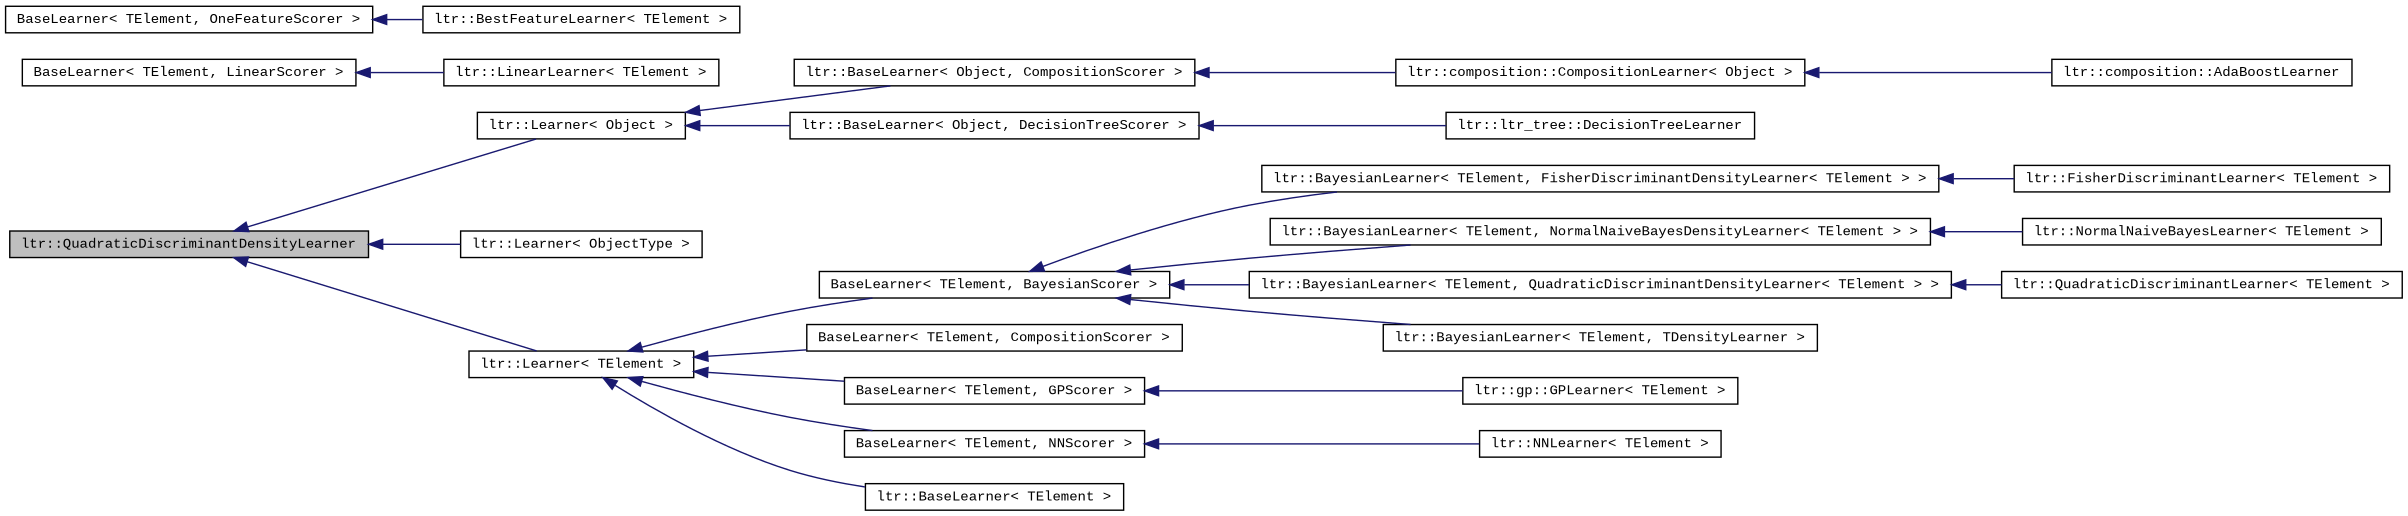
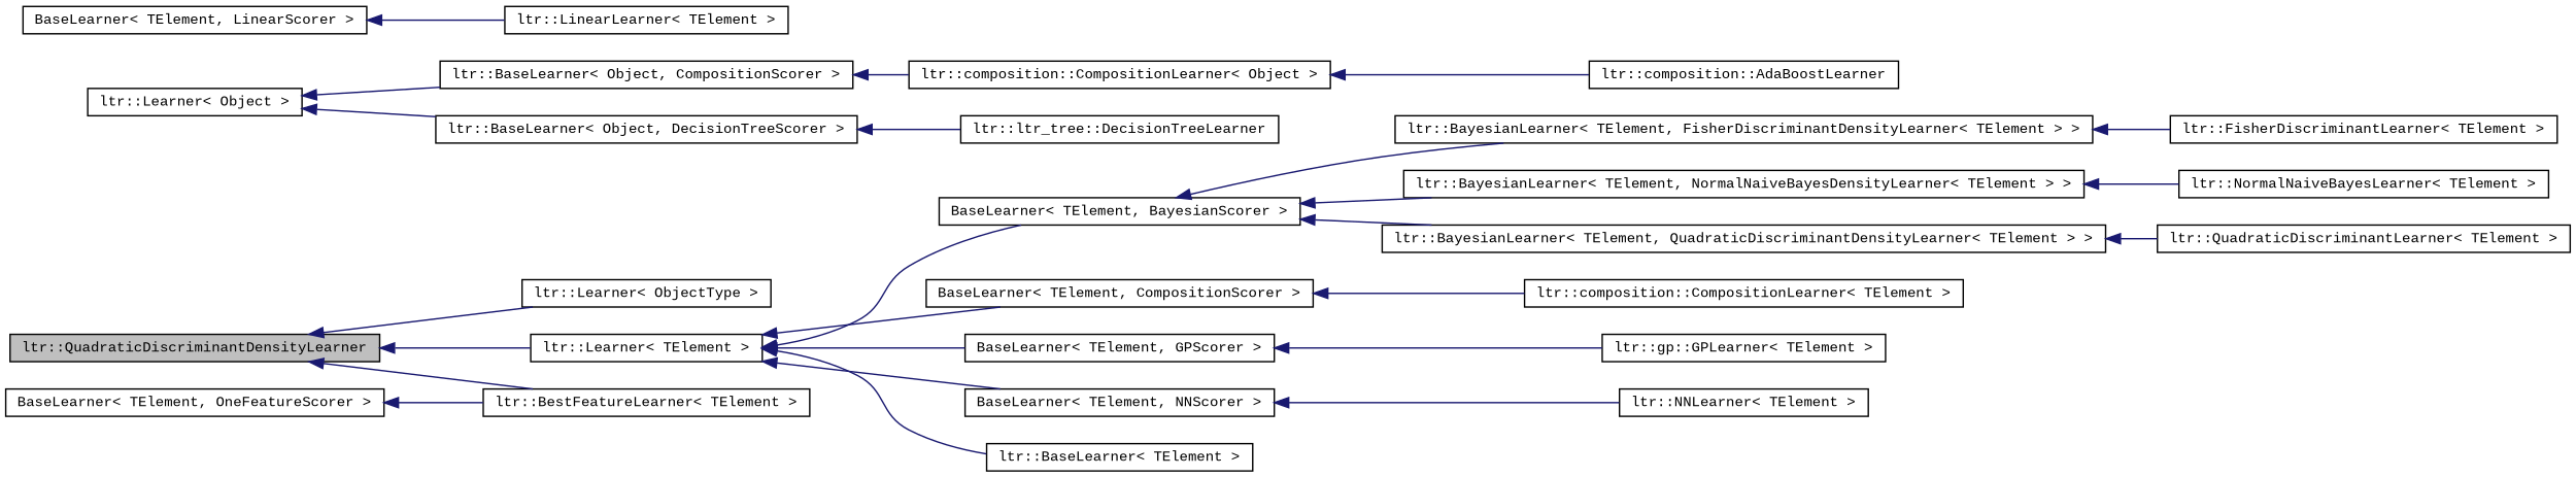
  digraph {
    fontname="Liberation Mono"
    rankdir=LR
    node [color=black fillcolor=white fontname="Liberation Mono" fontsize=10 shape=record style=filled]
    edge [color=midnightblue dir=back fontname="Liberation Mono" fontsize=10 labelfontname=Helvetica labelfontsize=10 style=solid]
    n1 [fillcolor=grey75 fontcolor=black height=0.2 label="ltr::QuadraticDiscriminantDensityLearner" width=0.4]
    n2 [height=0.2 label="ltr::Learner\< Object \>" width=0.4]
    n3 [height=0.2 label="ltr::Learner\< ObjectType \>" width=0.4]
    n4 [height=0.2 label="ltr::Learner\< TElement \>" width=0.4]
    n5 [height=0.2 label="ltr::BaseLearner\< Object, CompositionScorer \>" width=0.4]
    n6 [height=0.2 label="ltr::BaseLearner\< Object, DecisionTreeScorer \>" width=0.4]
    n7 [height=0.2 label="BaseLearner\< TElement, BayesianScorer \>" width=0.4]
    n8 [height=0.2 label="BaseLearner\< TElement, CompositionScorer \>" width=0.4]
    n9 [height=0.2 label="BaseLearner\< TElement, GPScorer \>" width=0.4]
    n10 [height=0.2 label="BaseLearner\< TElement, NNScorer \>" width=0.4]
    n11 [height=0.2 label="ltr::BaseLearner\< TElement \>" width=0.4]
    n12 [height=0.2 label="ltr::composition::CompositionLearner\< Object \>" width=0.4]
    n13 [height=0.2 label="ltr::ltr_tree::DecisionTreeLearner" width=0.4]
    n14 [height=0.2 label="ltr::composition::AdaBoostLearner" width=0.4]
    n15 [height=0.2 label="ltr::BayesianLearner\< TElement, FisherDiscriminantDensityLearner\< TElement \> \>" width=0.4]
    n16 [height=0.2 label="ltr::BayesianLearner\< TElement, NormalNaiveBayesDensityLearner\< TElement \> \>" width=0.4]
    n17 [height=0.2 label="ltr::BayesianLearner\< TElement, QuadraticDiscriminantDensityLearner\< TElement \> \>" width=0.4]
-   n18 [height=0.2 label="ltr::BayesianLearner\< TElement, TDensityLearner \>" width=0.4]
+   n19 [height=0.2 label="ltr::composition::CompositionLearner\< TElement \>" width=0.4]
    n20 [height=0.2 label="ltr::gp::GPLearner\< TElement \>" width=0.4]
    n21 [height=0.2 label="BaseLearner\< TElement, LinearScorer \>" width=0.4]
    n22 [height=0.2 label="ltr::LinearLearner\< TElement \>" width=0.4]
    n23 [height=0.2 label="ltr::NNLearner\< TElement \>" width=0.4]
    n24 [height=0.2 label="BaseLearner\< TElement, OneFeatureScorer \>" width=0.4]
    n25 [height=0.2 label="ltr::BestFeatureLearner\< TElement \>" width=0.4]
    n26 [height=0.2 label="ltr::FisherDiscriminantLearner\< TElement \>" width=0.4]
    n27 [height=0.2 label="ltr::NormalNaiveBayesLearner\< TElement \>" width=0.4]
    n28 [height=0.2 label="ltr::QuadraticDiscriminantLearner\< TElement \>" width=0.4]
-   n1 -> n2
+   n1 -> n25
    n1 -> n3
    n1 -> n4
    n2 -> n5
    n2 -> n6
    n4 -> n7
    n4 -> n8
    n4 -> n9
    n4 -> n10
    n4 -> n11
    n5 -> n12
    n6 -> n13
    n7 -> n15
    n7 -> n16
    n7 -> n17
-   n7 -> n18
+   n8 -> n19
    n9 -> n20
    n10 -> n23
    n12 -> n14
    n15 -> n26
    n16 -> n27
    n17 -> n28
    n21 -> n22
    n24 -> n25
  }
